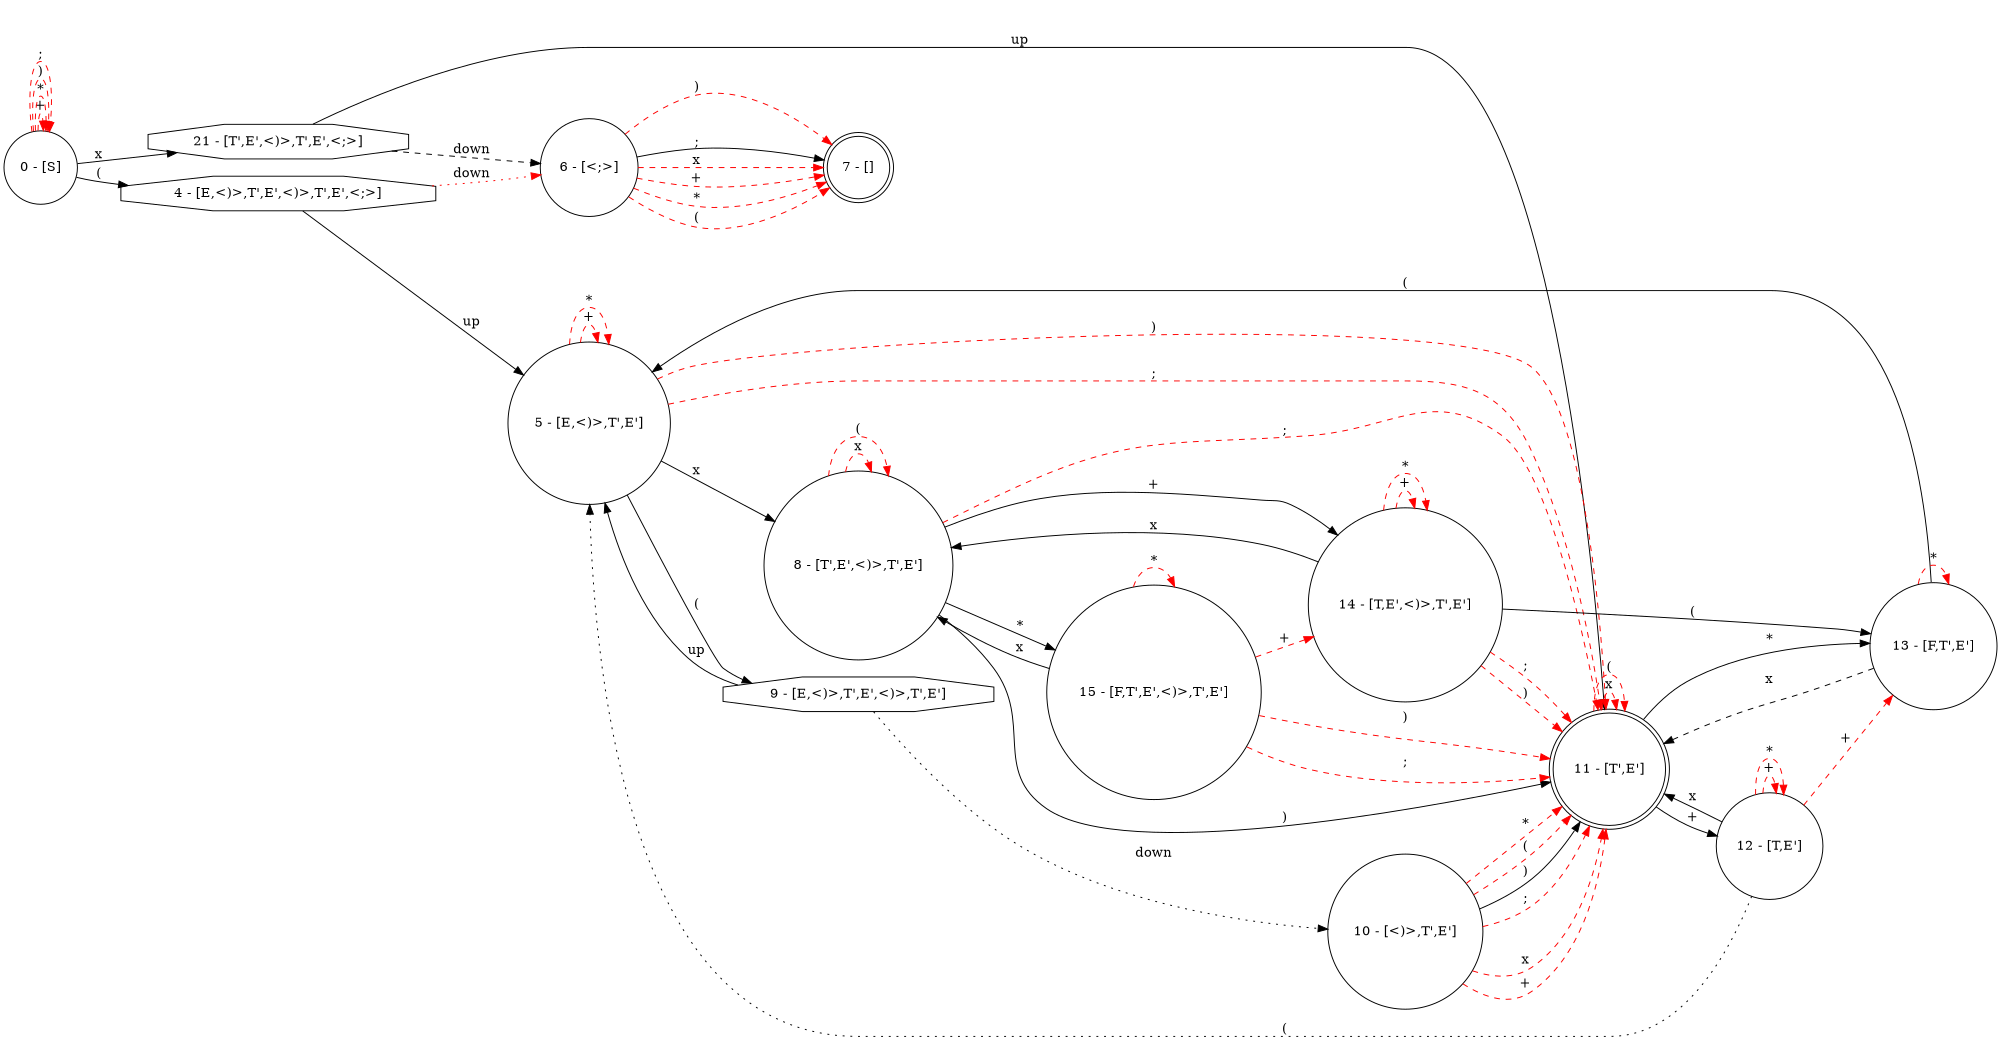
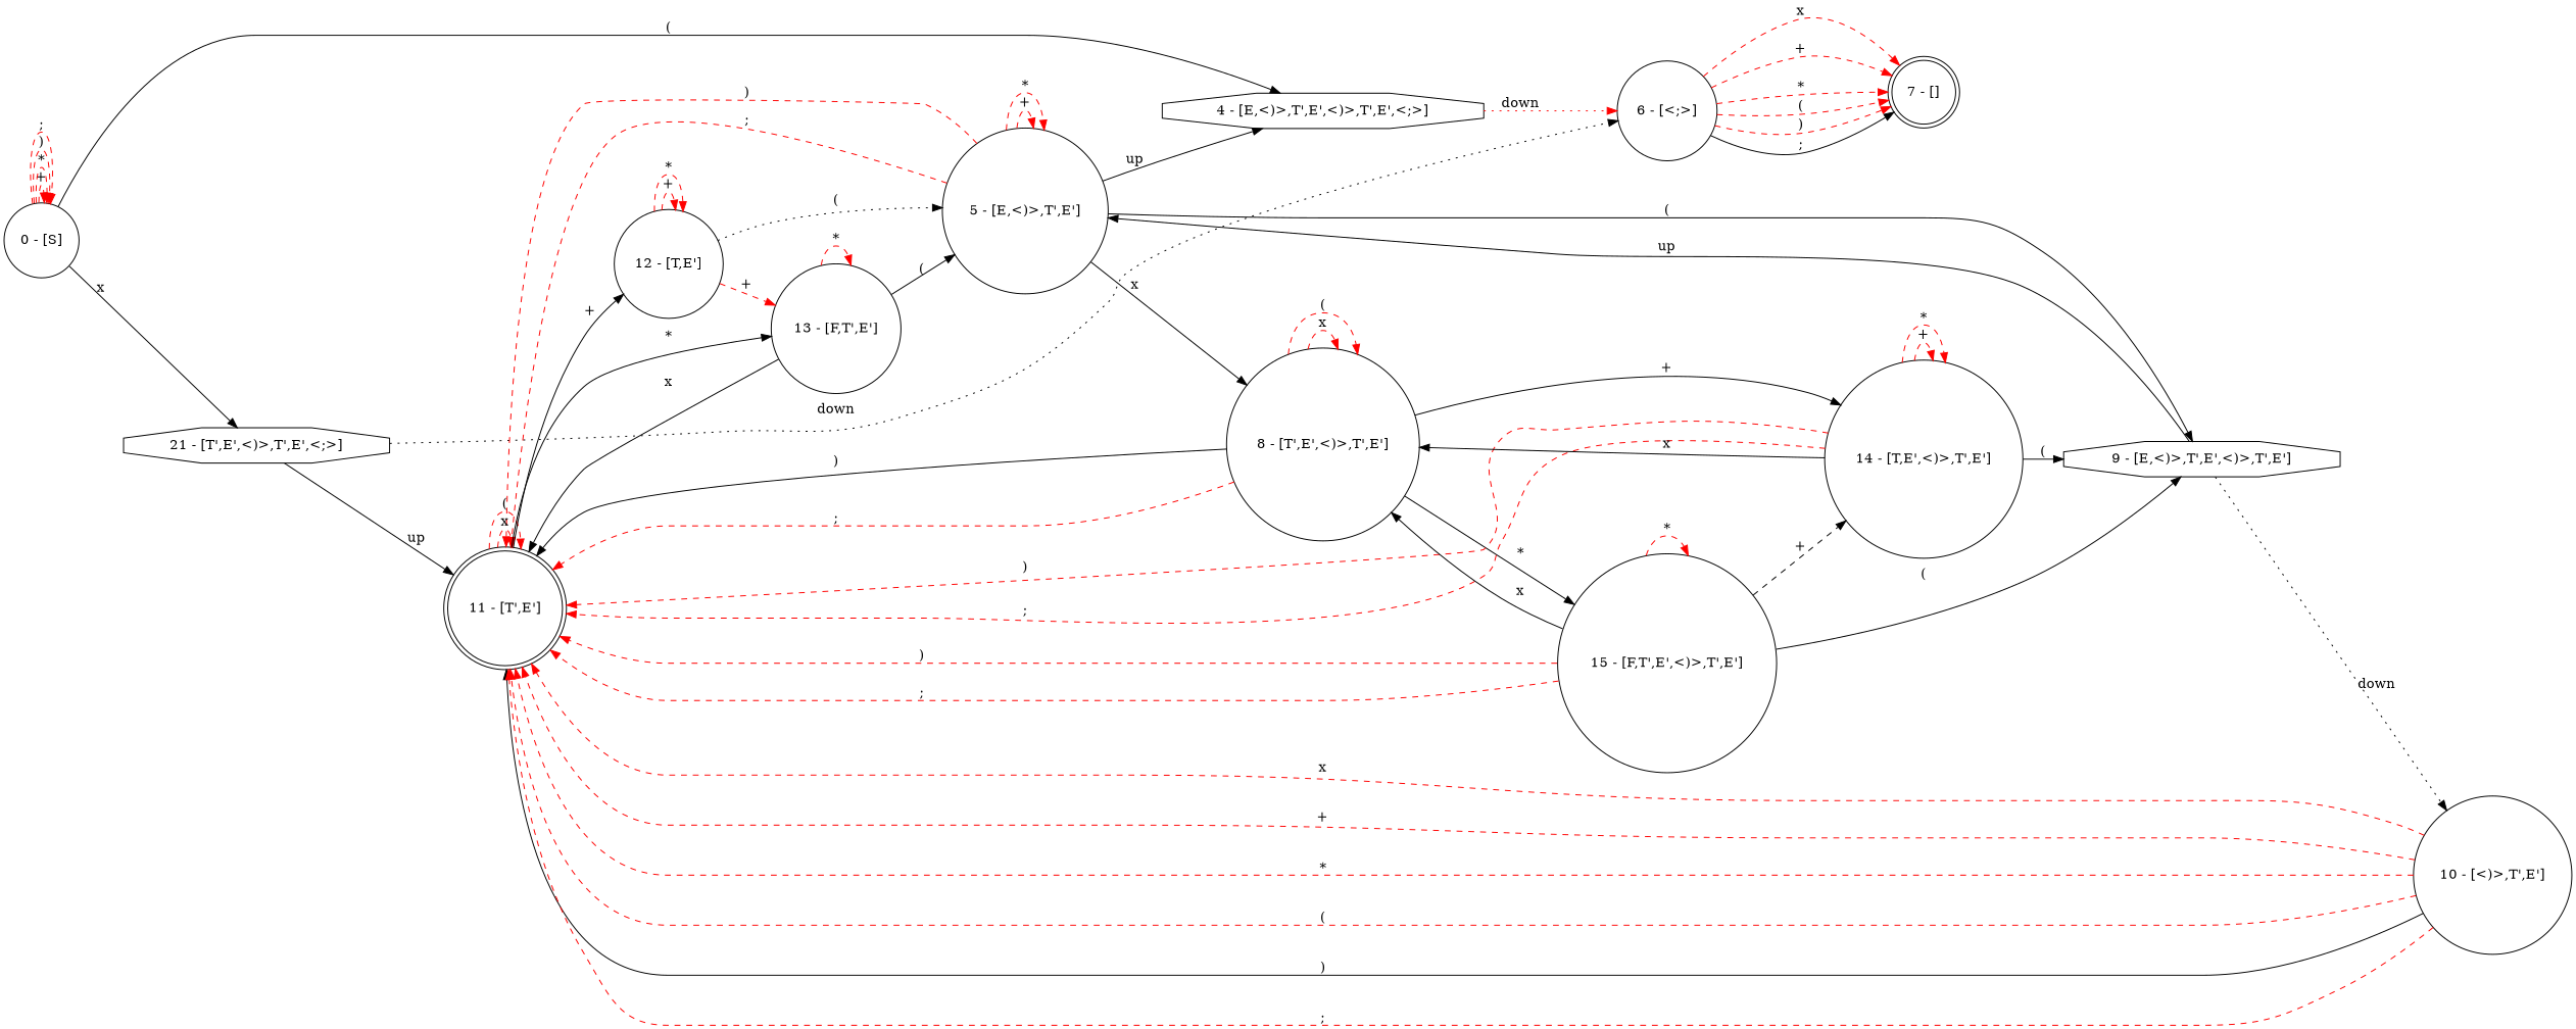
  digraph {
    rankdir=LR
    node [color=black shape=circle]
    edge [color=red style=dashed]
    n1 [label="0 - [S]"]
    n2 [label="4 - [E,<)>,T',E',<)>,T',E',<;>]" shape=octagon]
    n3 [label="21 - [T',E',<)>,T',E',<;>]" shape=octagon]
    n4 [label="5 - [E,<)>,T',E']"]
    n5 [label="6 - [<;>]"]
    n6 [label="11 - [T',E']" shape=doublecircle]
    n7 [label="8 - [T',E',<)>,T',E']"]
    n8 [label="9 - [E,<)>,T',E',<)>,T',E']" shape=octagon]
    n9 [label="14 - [T,E',<)>,T',E']"]
    n10 [label="15 - [F,T',E',<)>,T',E']"]
    n11 [label="10 - [<)>,T',E']"]
    n12 [label="12 - [T,E']"]
    n13 [label="13 - [F,T',E']"]
    n14 [label="7 - []" shape=doublecircle]
    n1 -> n1 [label="+"]
    n1 -> n1 [label="*"]
    n1 -> n1 [label=")"]
    n1 -> n1 [label=";"]
    n1 -> n2 [color=black label="(" style=""]
    n1 -> n3 [color=black label=x style=""]
-   n2 -> n4 [label=up color="" style=""]
+   n4 -> n2 [label=up color="" style=""]
    n2 -> n5 [label=down style=dotted]
-   n3 -> n5 [label=down color=""]
+   n3 -> n5 [label=down style=dotted color=""]
    n3 -> n6 [label=up color="" style=""]
    n4 -> n4 [label="+"]
    n4 -> n4 [label="*"]
    n4 -> n6 [label=")"]
    n4 -> n6 [label=";"]
    n4 -> n7 [color=black label=x style=""]
    n4 -> n8 [color=black label="(" style=""]
    n5 -> n14 [label=x]
    n5 -> n14 [label="+"]
    n5 -> n14 [label="*"]
    n5 -> n14 [label="("]
    n5 -> n14 [label=")"]
    n5 -> n14 [color=black label=";" style=""]
    n6 -> n6 [label=x]
    n6 -> n6 [label="("]
    n6 -> n12 [color=black label="+" style=""]
    n6 -> n13 [color=black label="*" style=""]
    n7 -> n6 [color=black label=")" style=""]
    n7 -> n6 [label=";"]
    n7 -> n7 [label=x]
    n7 -> n7 [label="("]
    n7 -> n9 [color=black label="+" style=""]
    n7 -> n10 [color=black label="*" style=""]
    n8 -> n4 [label=up color="" style=""]
    n8 -> n11 [label=down style=dotted color=""]
    n9 -> n6 [label=")"]
    n9 -> n6 [label=";"]
    n9 -> n7 [color=black label=x style=""]
-   n9 -> n13 [color=black label="(" style=""]
+   n9 -> n8 [color=black label="(" style=""]
    n9 -> n9 [label="+"]
    n9 -> n9 [label="*"]
    n10 -> n6 [label=")"]
    n10 -> n6 [label=";"]
    n10 -> n7 [color=black label=x style=""]
-   n10 -> n9 [label="+"]
+   n10 -> n8 [color=black label="(" style=""]
+   n10 -> n9 [color=black label="+"]
    n10 -> n10 [label="*"]
    n11 -> n6 [label=x]
    n11 -> n6 [label="+"]
    n11 -> n6 [label="*"]
    n11 -> n6 [label="("]
    n11 -> n6 [color=black label=")" style=""]
    n11 -> n6 [label=";"]
    n12 -> n4 [color=black label="(" style=dotted]
-   n12 -> n6 [color=black label=x style=""]
    n12 -> n12 [label="+"]
    n12 -> n12 [label="*"]
    n12 -> n13 [label="+"]
    n13 -> n4 [color=black label="(" style=""]
-   n13 -> n6 [color=black label=x]
+   n13 -> n6 [color=black label=x style=""]
    n13 -> n13 [label="*"]
  }
